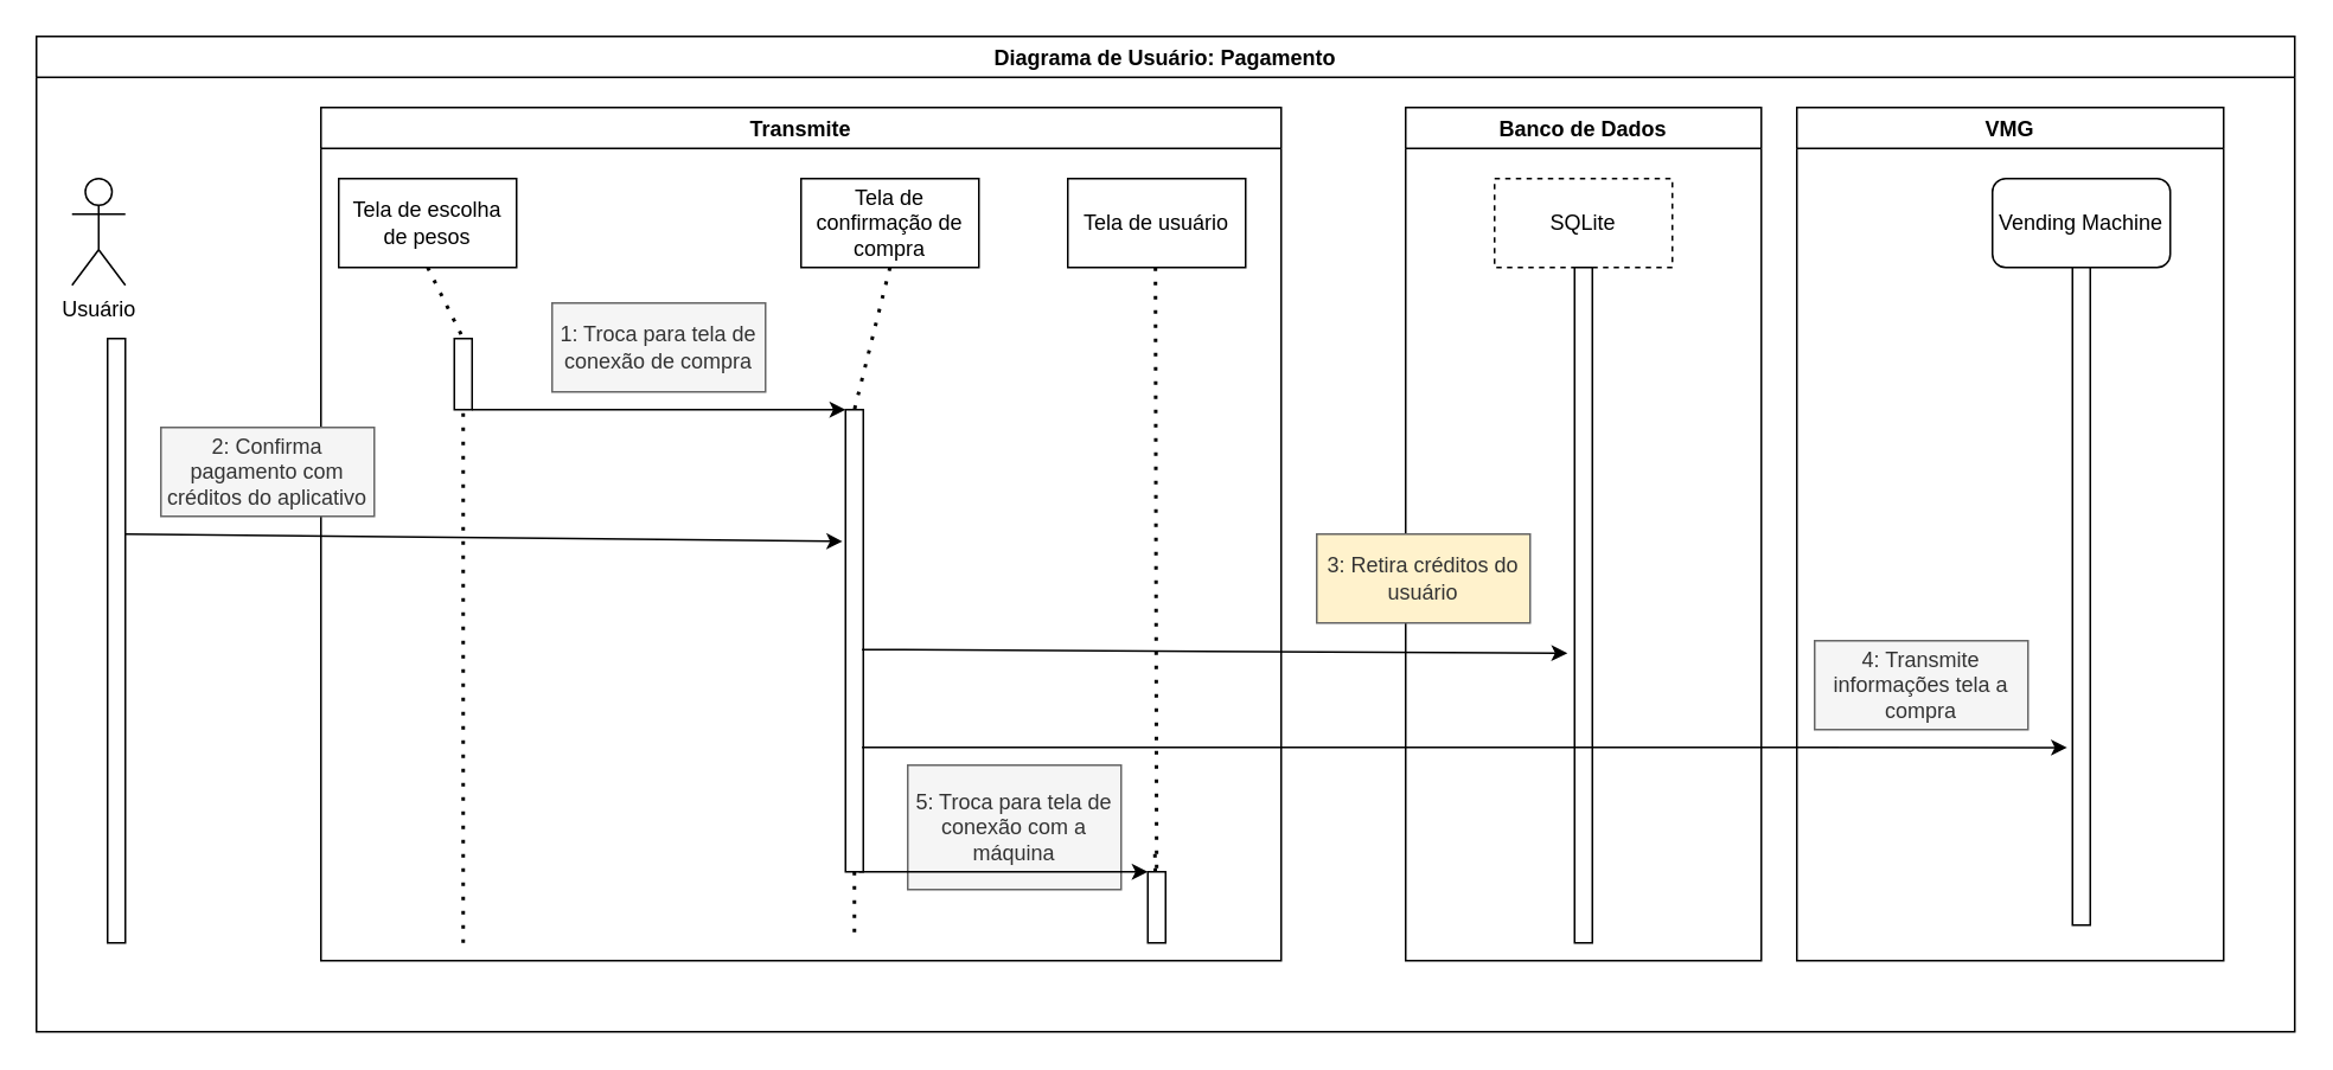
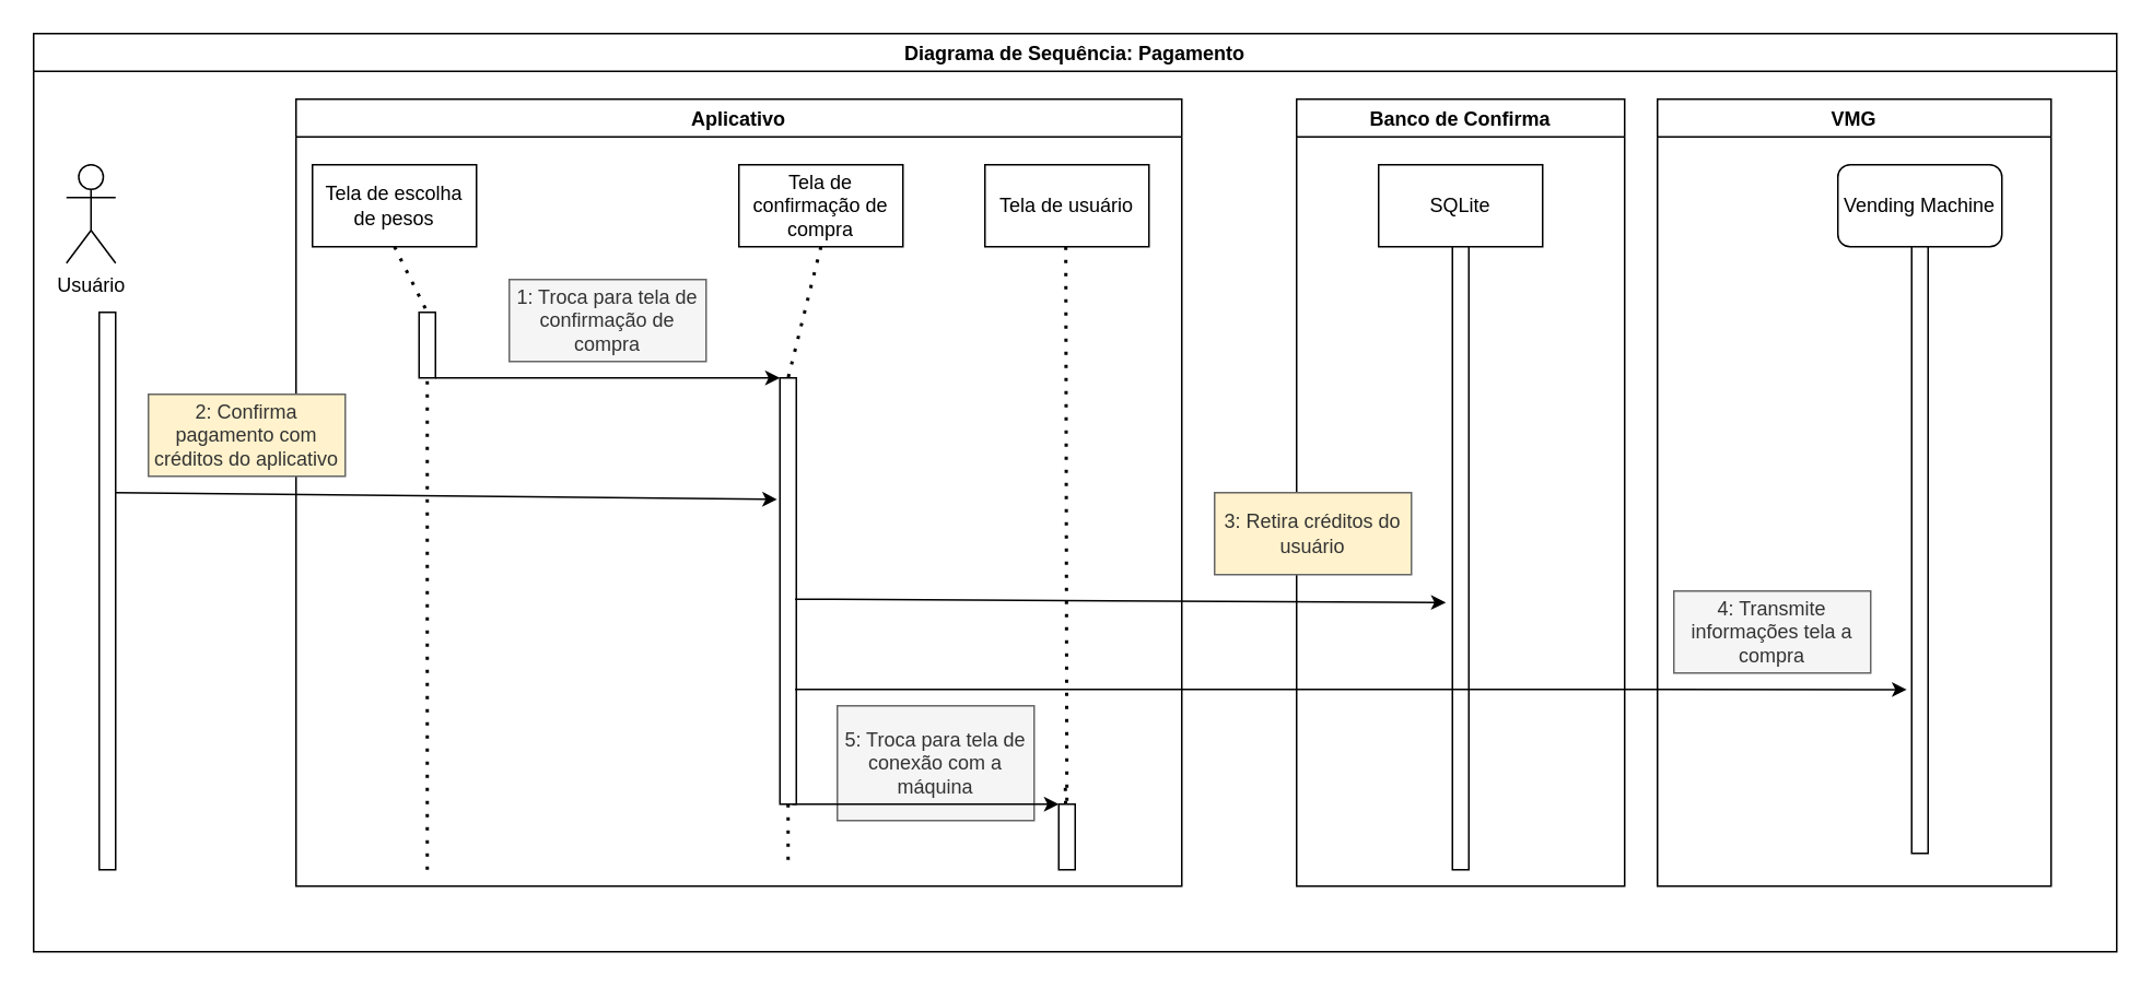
  <mxCell id="0" />
  <mxCell id="1" parent="0" />
  <mxCell id="2" value="Usuário" style="shape=umlActor;verticalLabelPosition=bottom;verticalAlign=top;html=1;outlineConnect=0;" vertex="1" parent="1"><mxGeometry x="40" y="100" width="30" height="60" as="geometry" /></mxCell>
  <mxCell id="3" value="Tela de escolha de pesos" style="rounded=0;whiteSpace=wrap;html=1;" vertex="1" parent="1"><mxGeometry x="190" y="100" width="100" height="50" as="geometry" /></mxCell>
  <mxCell id="4" value="Tela de confirmação de compra" style="rounded=0;whiteSpace=wrap;html=1;" vertex="1" parent="1"><mxGeometry x="450" y="100" width="100" height="50" as="geometry" /></mxCell>
  <mxCell id="5" value="" style="rounded=0;whiteSpace=wrap;html=1;" vertex="1" parent="1"><mxGeometry x="60" y="190" width="10" height="340" as="geometry" /></mxCell>
  <mxCell id="6" value="" style="rounded=0;whiteSpace=wrap;html=1;" vertex="1" parent="1"><mxGeometry x="255" y="190" width="10" height="40" as="geometry" /></mxCell>
  <mxCell id="7" value="" style="rounded=0;whiteSpace=wrap;html=1;" vertex="1" parent="1"><mxGeometry x="475" y="230" width="10" height="260" as="geometry" /></mxCell>
  <mxCell id="8" value="" style="endArrow=none;dashed=1;html=1;dashPattern=1 3;strokeWidth=2;rounded=0;entryX=0.5;entryY=1;entryDx=0;entryDy=0;" edge="1" parent="1" target="6"><mxGeometry width="50" height="50" relative="1" as="geometry"><mxPoint x="260" y="530" as="sourcePoint" /><mxPoint x="260" y="240" as="targetPoint" /></mxGeometry></mxCell>
  <mxCell id="9" value="" style="endArrow=none;dashed=1;html=1;dashPattern=1 3;strokeWidth=2;rounded=0;entryX=0.5;entryY=0;entryDx=0;entryDy=0;exitX=0.5;exitY=1;exitDx=0;exitDy=0;" edge="1" parent="1" source="4" target="7"><mxGeometry width="50" height="50" relative="1" as="geometry"><mxPoint x="270" y="400" as="sourcePoint" /><mxPoint x="270" y="240" as="targetPoint" /></mxGeometry></mxCell>
  <mxCell id="10" value="" style="endArrow=none;dashed=1;html=1;dashPattern=1 3;strokeWidth=2;rounded=0;entryX=0.5;entryY=0;entryDx=0;entryDy=0;exitX=0.5;exitY=1;exitDx=0;exitDy=0;" edge="1" parent="1" source="3" target="6"><mxGeometry width="50" height="50" relative="1" as="geometry"><mxPoint x="490" y="165" as="sourcePoint" /><mxPoint x="490" y="240" as="targetPoint" /></mxGeometry></mxCell>
  <mxCell id="11" value="" style="endArrow=classic;html=1;rounded=0;entryX=0;entryY=0;entryDx=0;entryDy=0;exitX=1;exitY=1;exitDx=0;exitDy=0;" edge="1" parent="1" source="6" target="7"><mxGeometry width="50" height="50" relative="1" as="geometry"><mxPoint x="260" y="330" as="sourcePoint" /><mxPoint x="310" y="280" as="targetPoint" /></mxGeometry></mxCell>
- <mxCell id="12" value="1: Troca para tela de conexão de compra" style="rounded=0;whiteSpace=wrap;html=1;fillColor=#f5f5f5;fontColor=#333333;strokeColor=#666666;" vertex="1" parent="1"><mxGeometry x="310" y="170" width="120" height="50" as="geometry" /></mxCell>
+ <mxCell id="12" value="1: Troca para tela de confirmação de compra" style="rounded=0;whiteSpace=wrap;html=1;fillColor=#f5f5f5;fontColor=#333333;strokeColor=#666666;" vertex="1" parent="1"><mxGeometry x="310" y="170" width="120" height="50" as="geometry" /></mxCell>
  <mxCell id="13" value="" style="endArrow=classic;html=1;rounded=0;entryX=-0.171;entryY=0.285;entryDx=0;entryDy=0;exitX=1;exitY=1;exitDx=0;exitDy=0;entryPerimeter=0;" edge="1" parent="1" target="7"><mxGeometry width="50" height="50" relative="1" as="geometry"><mxPoint x="70" y="300" as="sourcePoint" /><mxPoint x="280" y="300" as="targetPoint" /></mxGeometry></mxCell>
- <mxCell id="14" value="SQLite" style="rounded=0;whiteSpace=wrap;html=1;dashed=1;" vertex="1" parent="1"><mxGeometry x="840" y="100" width="100" height="50" as="geometry" /></mxCell>
+ <mxCell id="14" value="SQLite" style="rounded=0;whiteSpace=wrap;html=1;" vertex="1" parent="1"><mxGeometry x="840" y="100" width="100" height="50" as="geometry" /></mxCell>
  <mxCell id="15" value="" style="rounded=0;whiteSpace=wrap;html=1;" vertex="1" parent="1"><mxGeometry x="885" y="150" width="10" height="380" as="geometry" /></mxCell>
  <mxCell id="16" value="" style="endArrow=classic;html=1;rounded=0;exitX=0.924;exitY=0.519;exitDx=0;exitDy=0;exitPerimeter=0;entryX=-0.4;entryY=0.571;entryDx=0;entryDy=0;entryPerimeter=0;" edge="1" parent="1" source="7" target="15"><mxGeometry width="50" height="50" relative="1" as="geometry"><mxPoint x="430" y="390" as="sourcePoint" /><mxPoint x="650" y="360" as="targetPoint" /></mxGeometry></mxCell>
  <mxCell id="17" value="Vending Machine" style="whiteSpace=wrap;html=1;rounded=1;" vertex="1" parent="1"><mxGeometry x="1120" y="100" width="100" height="50" as="geometry" /></mxCell>
  <mxCell id="18" value="" style="rounded=0;whiteSpace=wrap;html=1;" vertex="1" parent="1"><mxGeometry x="1165" y="150" width="10" height="370" as="geometry" /></mxCell>
  <mxCell id="19" value="4: Transmite informações tela a compra" style="rounded=0;whiteSpace=wrap;html=1;fillColor=#f5f5f5;fontColor=#333333;strokeColor=#666666;" vertex="1" parent="1"><mxGeometry x="1020" y="360" width="120" height="50" as="geometry" /></mxCell>
  <mxCell id="20" value="" style="endArrow=classic;html=1;rounded=0;exitX=0.924;exitY=0.519;exitDx=0;exitDy=0;exitPerimeter=0;entryX=-0.3;entryY=0.73;entryDx=0;entryDy=0;entryPerimeter=0;" edge="1" parent="1" target="18"><mxGeometry width="50" height="50" relative="1" as="geometry"><mxPoint x="484.24" y="420" as="sourcePoint" /><mxPoint x="665" y="421.12" as="targetPoint" /></mxGeometry></mxCell>
  <mxCell id="21" value="5: Troca para tela de conexão com a máquina" style="rounded=0;whiteSpace=wrap;html=1;fillColor=#f5f5f5;fontColor=#333333;strokeColor=#666666;" vertex="1" parent="1"><mxGeometry x="510" y="430" width="120" height="70" as="geometry" /></mxCell>
  <mxCell id="22" value="Tela de usuário" style="rounded=0;whiteSpace=wrap;html=1;" vertex="1" parent="1"><mxGeometry x="600" y="100" width="100" height="50" as="geometry" /></mxCell>
  <mxCell id="23" value="" style="endArrow=none;dashed=1;html=1;dashPattern=1 3;strokeWidth=2;rounded=0;exitX=0.5;exitY=1;exitDx=0;exitDy=0;startArrow=none;" edge="1" parent="1" source="24"><mxGeometry width="50" height="50" relative="1" as="geometry"><mxPoint x="649.29" y="150" as="sourcePoint" /><mxPoint x="649" y="480" as="targetPoint" /></mxGeometry></mxCell>
  <mxCell id="24" value="" style="rounded=0;whiteSpace=wrap;html=1;" vertex="1" parent="1"><mxGeometry x="645" y="490" width="10" height="40" as="geometry" /></mxCell>
  <mxCell id="25" value="" style="endArrow=none;dashed=1;html=1;dashPattern=1 3;strokeWidth=2;rounded=0;exitX=0.5;exitY=1;exitDx=0;exitDy=0;" edge="1" parent="1" target="24"><mxGeometry width="50" height="50" relative="1" as="geometry"><mxPoint x="649.29" y="150" as="sourcePoint" /><mxPoint x="649" y="480" as="targetPoint" /></mxGeometry></mxCell>
  <mxCell id="26" value="" style="endArrow=classic;html=1;rounded=0;exitX=0.75;exitY=1;exitDx=0;exitDy=0;entryX=0;entryY=0;entryDx=0;entryDy=0;" edge="1" parent="1" source="7" target="24"><mxGeometry width="50" height="50" relative="1" as="geometry"><mxPoint x="640" y="480" as="sourcePoint" /><mxPoint x="690" y="430" as="targetPoint" /></mxGeometry></mxCell>
  <mxCell id="27" value="" style="endArrow=none;dashed=1;html=1;dashPattern=1 3;strokeWidth=2;rounded=0;exitX=0.5;exitY=1;exitDx=0;exitDy=0;" edge="1" parent="1" source="7"><mxGeometry width="50" height="50" relative="1" as="geometry"><mxPoint x="370" y="420" as="sourcePoint" /><mxPoint x="480" y="530" as="targetPoint" /></mxGeometry></mxCell>
  <mxCell id="28" value="VMG" style="swimlane;" vertex="1" parent="1"><mxGeometry x="1010" y="60" width="240" height="480" as="geometry" /></mxCell>
- <mxCell id="29" value="Banco de Dados" style="swimlane;" vertex="1" parent="1"><mxGeometry x="790" y="60" width="200" height="480" as="geometry" /></mxCell>
+ <mxCell id="29" value="Banco de Confirma" style="swimlane;" vertex="1" parent="1"><mxGeometry x="790" y="60" width="200" height="480" as="geometry" /></mxCell>
  <mxCell id="30" value="3: Retira créditos do usuário" style="rounded=0;whiteSpace=wrap;html=1;fillColor=#fff2cc;fontColor=#333333;strokeColor=#666666;" vertex="1" parent="1"><mxGeometry x="740" y="300" width="120" height="50" as="geometry" /></mxCell>
- <mxCell id="31" value="Transmite" style="swimlane;" vertex="1" parent="1"><mxGeometry x="180" y="60" width="540" height="480" as="geometry" /></mxCell>
- <mxCell id="32" value="2: Confirma pagamento com créditos do aplicativo" style="rounded=0;whiteSpace=wrap;html=1;fillColor=#f5f5f5;fontColor=#333333;strokeColor=#666666;" vertex="1" parent="1"><mxGeometry x="90" y="240" width="120" height="50" as="geometry" /></mxCell>
- <mxCell id="33" value="Diagrama de Usuário: Pagamento" style="swimlane;" vertex="1" parent="1"><mxGeometry x="20" y="20" width="1270" height="560" as="geometry" /></mxCell>
+ <mxCell id="31" value="Aplicativo" style="swimlane;" vertex="1" parent="1"><mxGeometry x="180" y="60" width="540" height="480" as="geometry" /></mxCell>
+ <mxCell id="32" value="2: Confirma pagamento com créditos do aplicativo" style="rounded=0;whiteSpace=wrap;html=1;fillColor=#fff2cc;fontColor=#333333;strokeColor=#666666;" vertex="1" parent="1"><mxGeometry x="90" y="240" width="120" height="50" as="geometry" /></mxCell>
+ <mxCell id="33" value="Diagrama de Sequência: Pagamento" style="swimlane;" vertex="1" parent="1"><mxGeometry x="20" y="20" width="1270" height="560" as="geometry" /></mxCell>
